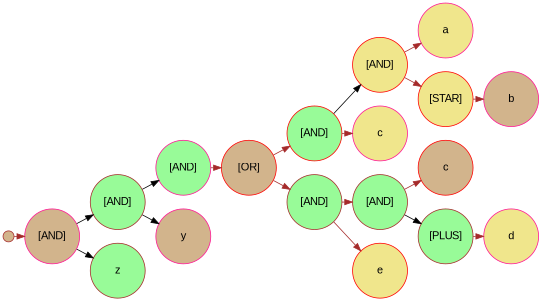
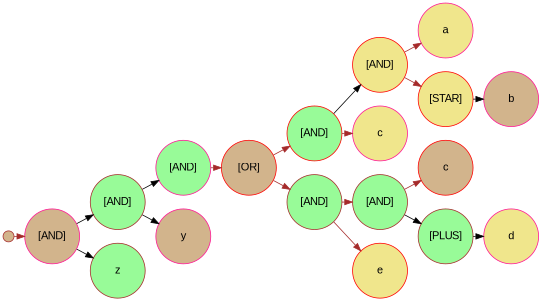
  digraph {
    rankdir=LR
    ranksep=.2
    node [color=deeppink fillcolor=palegreen fixedsize=true fontname=Arial fontsize=14 shape=circle style=filled]
    edge [color=brown fontname=Arial fontsize=14]
    -1 [color=brown fillcolor=tan shape=point width=0.2]
    n2 [fillcolor=tan label="[AND]" width=1]
    n3 [color=brown label="[AND]" width=1]
    n4 [color=brown label=z width=1]
    n5 [label="[AND]" width=1]
    n6 [fillcolor=tan label=y width=1]
    n7 [color=red fillcolor=tan label="[OR]" width=1]
    n8 [color=red label="[AND]" width=1]
    n9 [color=brown label="[AND]" width=1]
    n10 [color=red fillcolor=khaki label="[AND]" width=1]
    n11 [fillcolor=khaki label=c width=1]
    n12 [color=brown label="[AND]" width=1]
    n13 [color=red fillcolor=khaki label=e width=1]
    n14 [fillcolor=khaki label=a width=1]
    n15 [color=red fillcolor=khaki label="[STAR]" width=1]
    n16 [fillcolor=tan label=b width=1]
    n17 [color=red fillcolor=tan label=c width=1]
    n18 [color=brown label="[PLUS]" width=1]
    n19 [fillcolor=khaki label=d width=1]
    -1 -> n2
    n2 -> n3 [color=black]
    n2 -> n4 [color=black]
    n3 -> n5 [color=black]
    n3 -> n6 [color=black]
    n5 -> n7
    n7 -> n8
    n7 -> n9
    n8 -> n10 [color=black]
    n8 -> n11
    n9 -> n12
    n9 -> n13
    n10 -> n14
    n10 -> n15
    n12 -> n17
    n12 -> n18 [color=black]
-   n15 -> n16
-   n18 -> n19
+   n15 -> n16 [color=black]
+   n18 -> n19 [color=black]
  }
